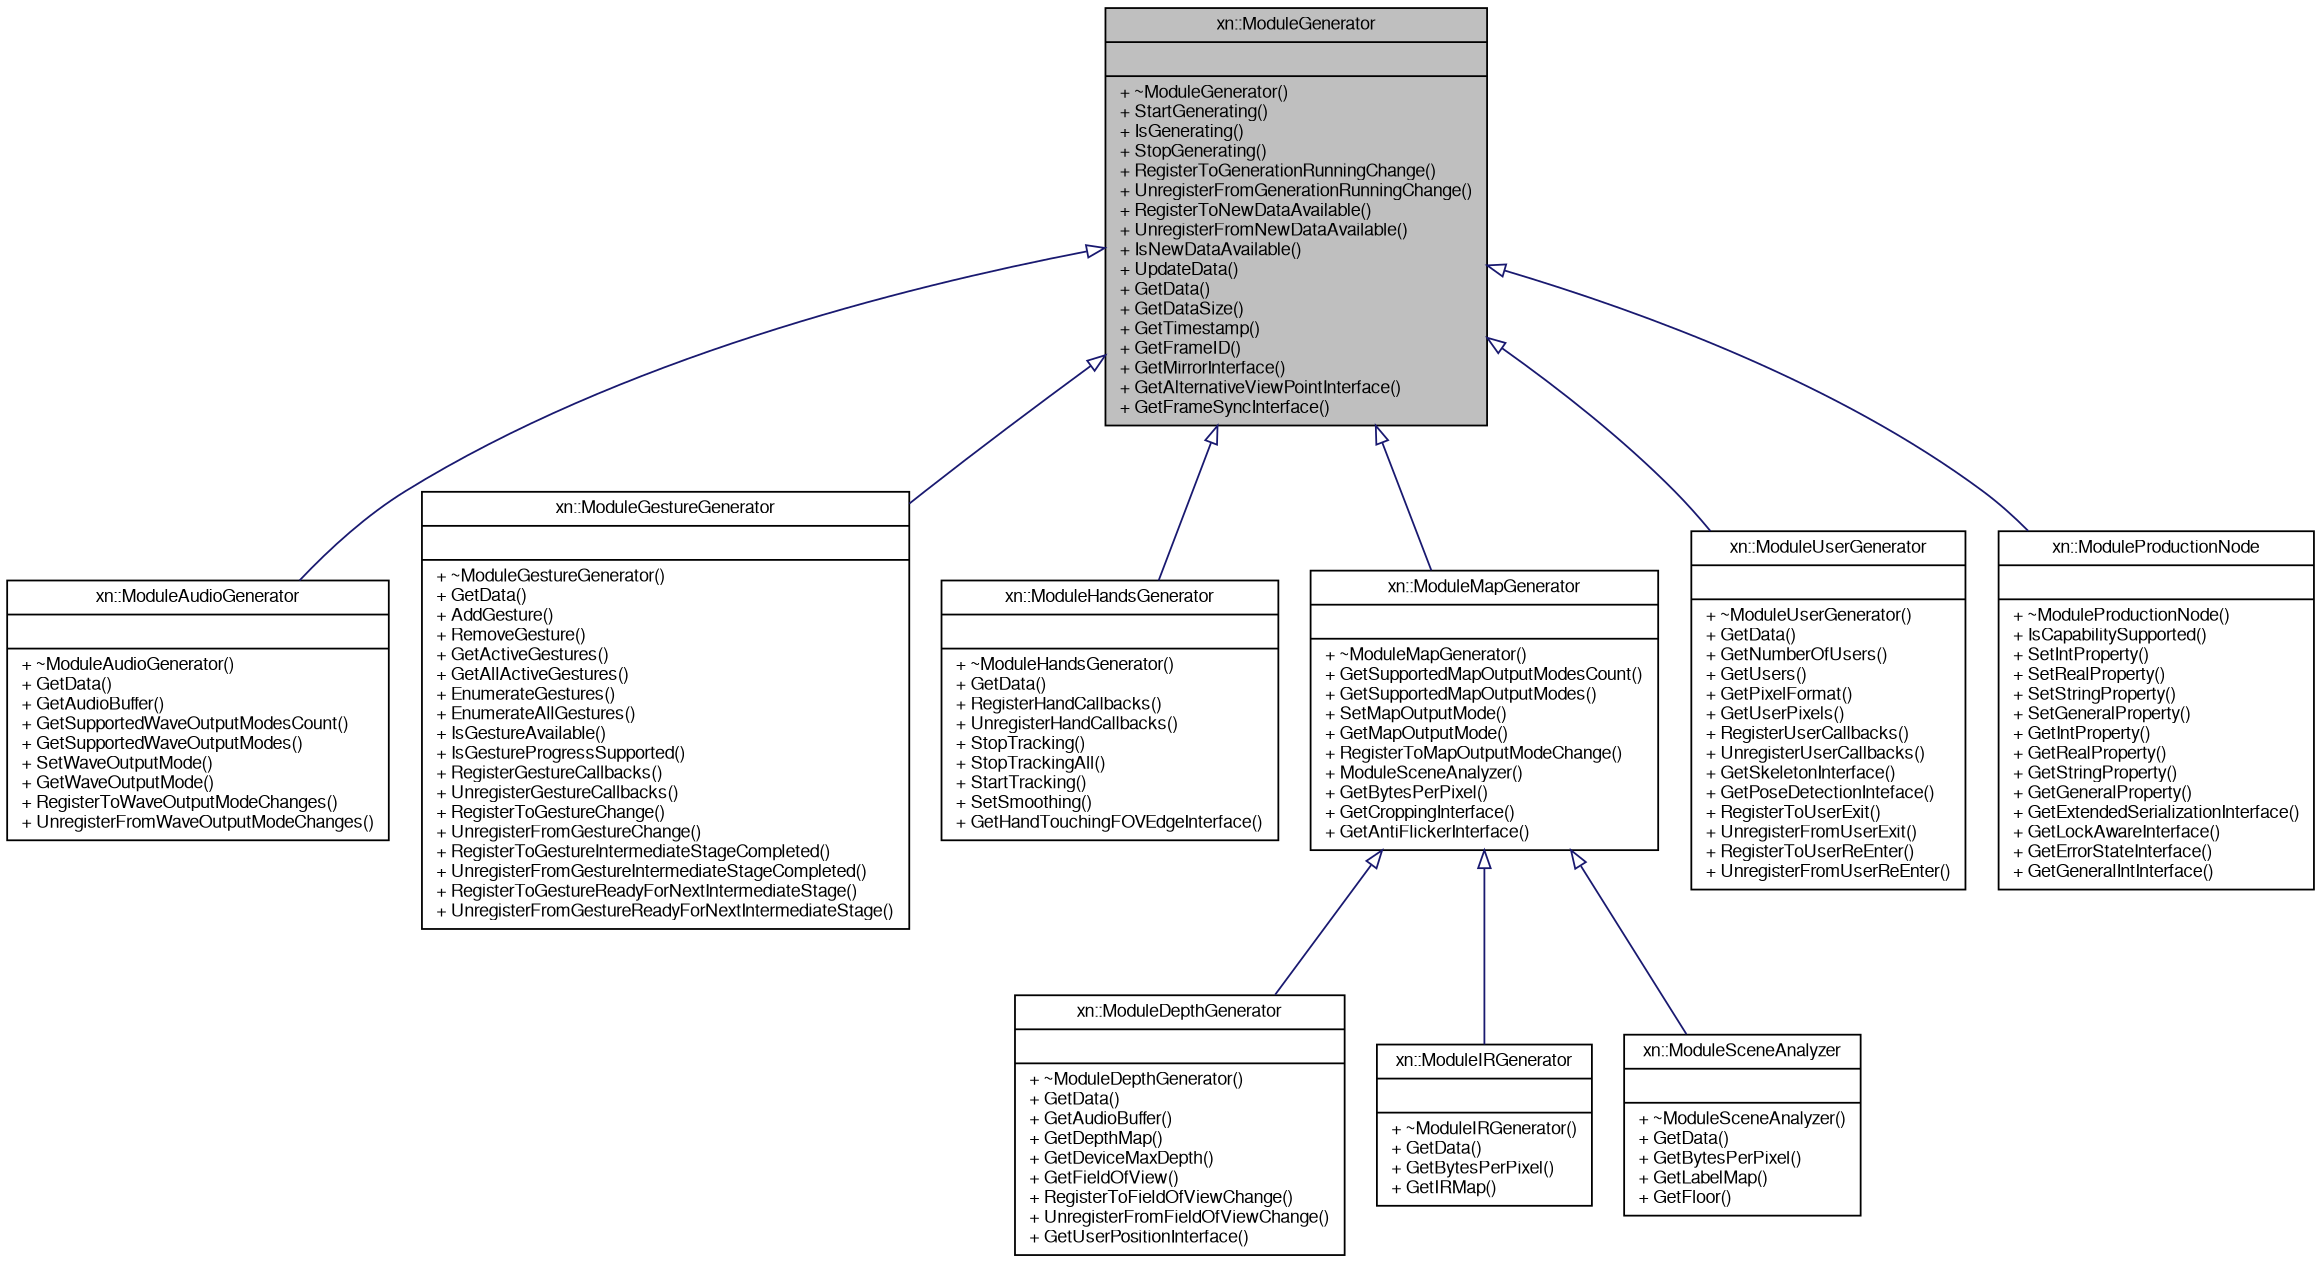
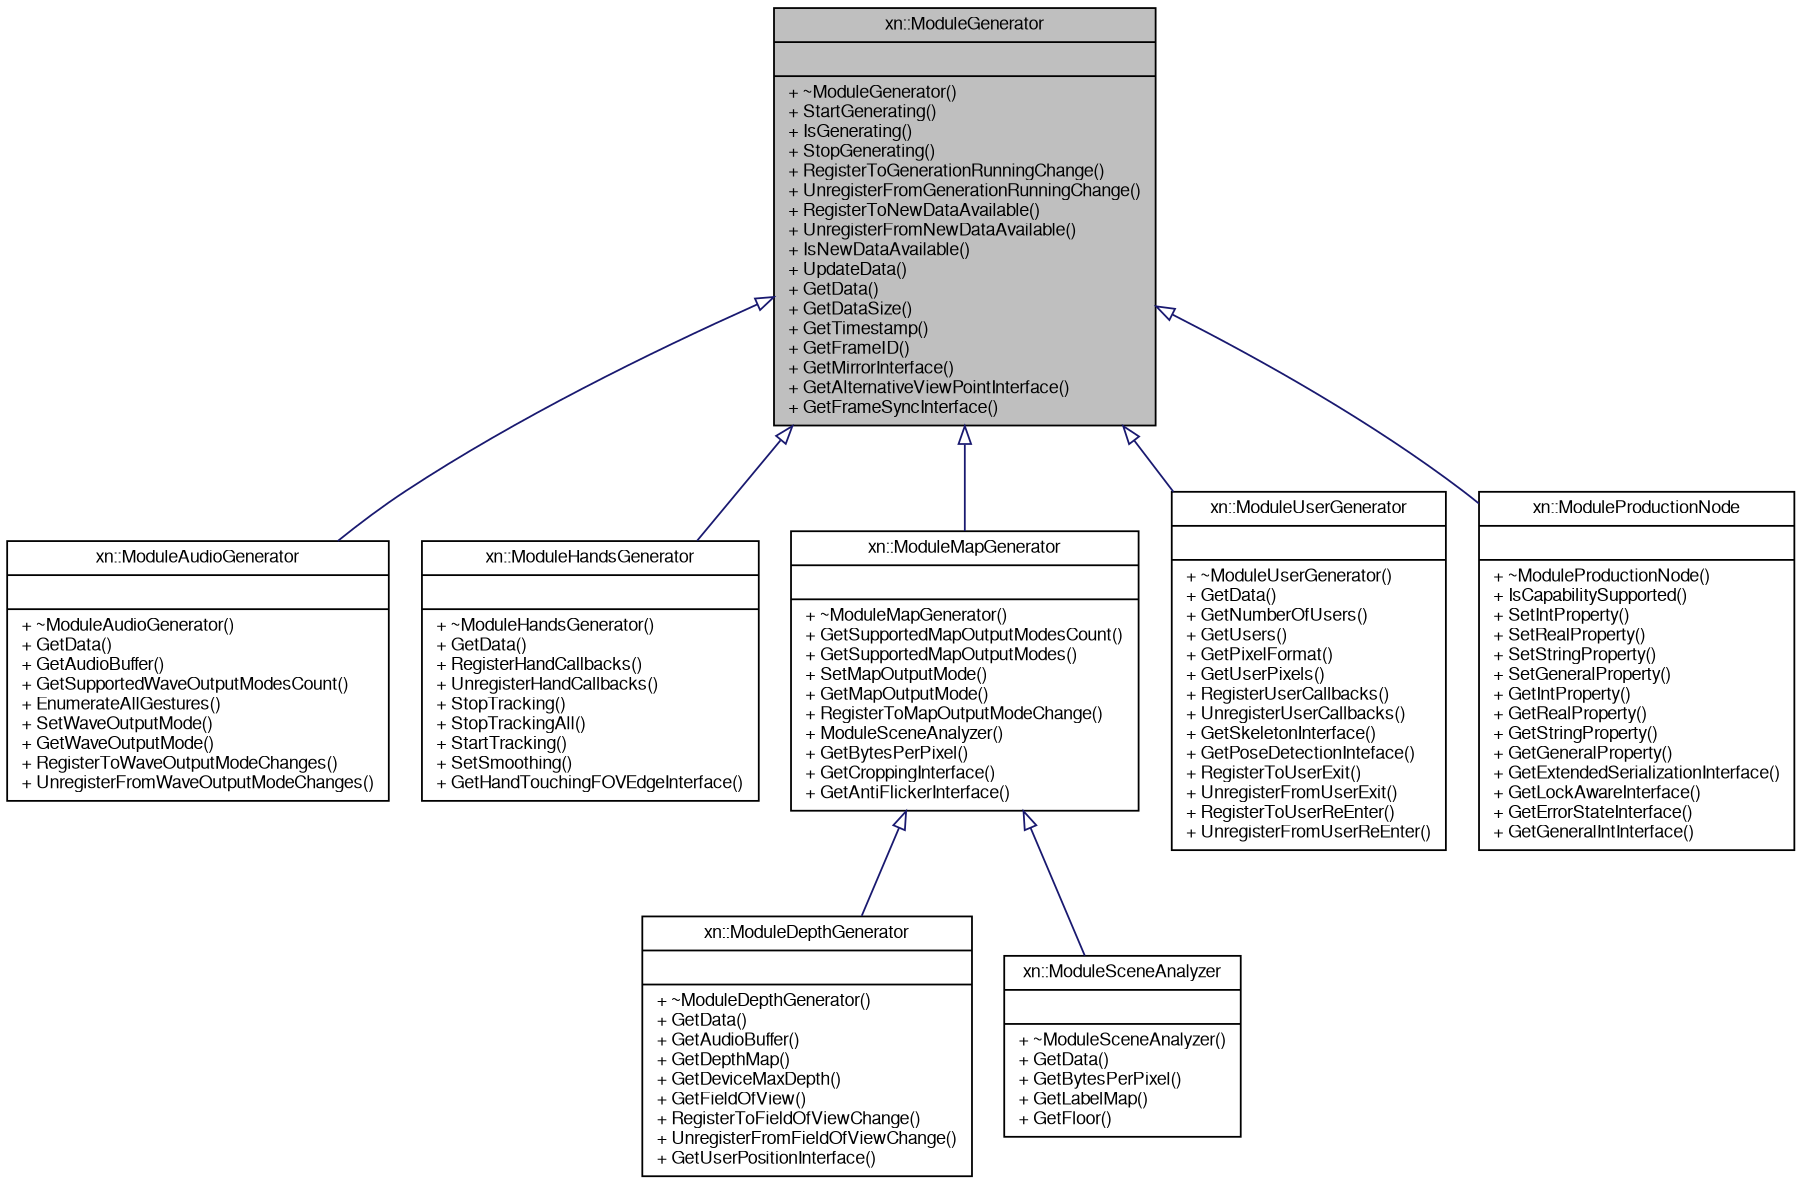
  digraph {
    node [color=black fillcolor=white fontname=FreeSans fontsize=10 shape=record style=filled]
    edge [arrowtail=empty color=midnightblue dir=back fontname=FreeSans fontsize=10 labelfontname=FreeSans labelfontsize=10 style=solid]
    n1 [fillcolor=grey75 fontcolor=black height=0.2 label="{xn::ModuleGenerator\n||+ ~ModuleGenerator()\l+ StartGenerating()\l+ IsGenerating()\l+ StopGenerating()\l+ RegisterToGenerationRunningChange()\l+ UnregisterFromGenerationRunningChange()\l+ RegisterToNewDataAvailable()\l+ UnregisterFromNewDataAvailable()\l+ IsNewDataAvailable()\l+ UpdateData()\l+ GetData()\l+ GetDataSize()\l+ GetTimestamp()\l+ GetFrameID()\l+ GetMirrorInterface()\l+ GetAlternativeViewPointInterface()\l+ GetFrameSyncInterface()\l}" width=0.4]
-   n2 [height=0.2 label="{xn::ModuleAudioGenerator\n||+ ~ModuleAudioGenerator()\l+ GetData()\l+ GetAudioBuffer()\l+ GetSupportedWaveOutputModesCount()\l+ GetSupportedWaveOutputModes()\l+ SetWaveOutputMode()\l+ GetWaveOutputMode()\l+ RegisterToWaveOutputModeChanges()\l+ UnregisterFromWaveOutputModeChanges()\l}" width=0.4]
-   n3 [height=0.2 label="{xn::ModuleGestureGenerator\n||+ ~ModuleGestureGenerator()\l+ GetData()\l+ AddGesture()\l+ RemoveGesture()\l+ GetActiveGestures()\l+ GetAllActiveGestures()\l+ EnumerateGestures()\l+ EnumerateAllGestures()\l+ IsGestureAvailable()\l+ IsGestureProgressSupported()\l+ RegisterGestureCallbacks()\l+ UnregisterGestureCallbacks()\l+ RegisterToGestureChange()\l+ UnregisterFromGestureChange()\l+ RegisterToGestureIntermediateStageCompleted()\l+ UnregisterFromGestureIntermediateStageCompleted()\l+ RegisterToGestureReadyForNextIntermediateStage()\l+ UnregisterFromGestureReadyForNextIntermediateStage()\l}" width=0.4]
+   n2 [height=0.2 label="{xn::ModuleAudioGenerator\n||+ ~ModuleAudioGenerator()\l+ GetData()\l+ GetAudioBuffer()\l+ GetSupportedWaveOutputModesCount()\l+ EnumerateAllGestures()\l+ SetWaveOutputMode()\l+ GetWaveOutputMode()\l+ RegisterToWaveOutputModeChanges()\l+ UnregisterFromWaveOutputModeChanges()\l}" width=0.4]
    n4 [height=0.2 label="{xn::ModuleHandsGenerator\n||+ ~ModuleHandsGenerator()\l+ GetData()\l+ RegisterHandCallbacks()\l+ UnregisterHandCallbacks()\l+ StopTracking()\l+ StopTrackingAll()\l+ StartTracking()\l+ SetSmoothing()\l+ GetHandTouchingFOVEdgeInterface()\l}" width=0.4]
    n5 [height=0.2 label="{xn::ModuleMapGenerator\n||+ ~ModuleMapGenerator()\l+ GetSupportedMapOutputModesCount()\l+ GetSupportedMapOutputModes()\l+ SetMapOutputMode()\l+ GetMapOutputMode()\l+ RegisterToMapOutputModeChange()\l+ ModuleSceneAnalyzer()\l+ GetBytesPerPixel()\l+ GetCroppingInterface()\l+ GetAntiFlickerInterface()\l}" width=0.4]
    n6 [height=0.2 label="{xn::ModuleUserGenerator\n||+ ~ModuleUserGenerator()\l+ GetData()\l+ GetNumberOfUsers()\l+ GetUsers()\l+ GetPixelFormat()\l+ GetUserPixels()\l+ RegisterUserCallbacks()\l+ UnregisterUserCallbacks()\l+ GetSkeletonInterface()\l+ GetPoseDetectionInteface()\l+ RegisterToUserExit()\l+ UnregisterFromUserExit()\l+ RegisterToUserReEnter()\l+ UnregisterFromUserReEnter()\l}" width=0.4]
    n7 [height=0.2 label="{xn::ModuleProductionNode\n||+ ~ModuleProductionNode()\l+ IsCapabilitySupported()\l+ SetIntProperty()\l+ SetRealProperty()\l+ SetStringProperty()\l+ SetGeneralProperty()\l+ GetIntProperty()\l+ GetRealProperty()\l+ GetStringProperty()\l+ GetGeneralProperty()\l+ GetExtendedSerializationInterface()\l+ GetLockAwareInterface()\l+ GetErrorStateInterface()\l+ GetGeneralIntInterface()\l}" width=0.4]
    n8 [height=0.2 label="{xn::ModuleDepthGenerator\n||+ ~ModuleDepthGenerator()\l+ GetData()\l+ GetAudioBuffer()\l+ GetDepthMap()\l+ GetDeviceMaxDepth()\l+ GetFieldOfView()\l+ RegisterToFieldOfViewChange()\l+ UnregisterFromFieldOfViewChange()\l+ GetUserPositionInterface()\l}" width=0.4]
-   n9 [height=0.2 label="{xn::ModuleIRGenerator\n||+ ~ModuleIRGenerator()\l+ GetData()\l+ GetBytesPerPixel()\l+ GetIRMap()\l}" width=0.4]
    n10 [height=0.2 label="{xn::ModuleSceneAnalyzer\n||+ ~ModuleSceneAnalyzer()\l+ GetData()\l+ GetBytesPerPixel()\l+ GetLabelMap()\l+ GetFloor()\l}" width=0.4]
    n1 -> n2
-   n1 -> n3
    n1 -> n4
    n1 -> n5
    n1 -> n6
    n1 -> n7
    n5 -> n8
-   n5 -> n9
    n5 -> n10
  }
